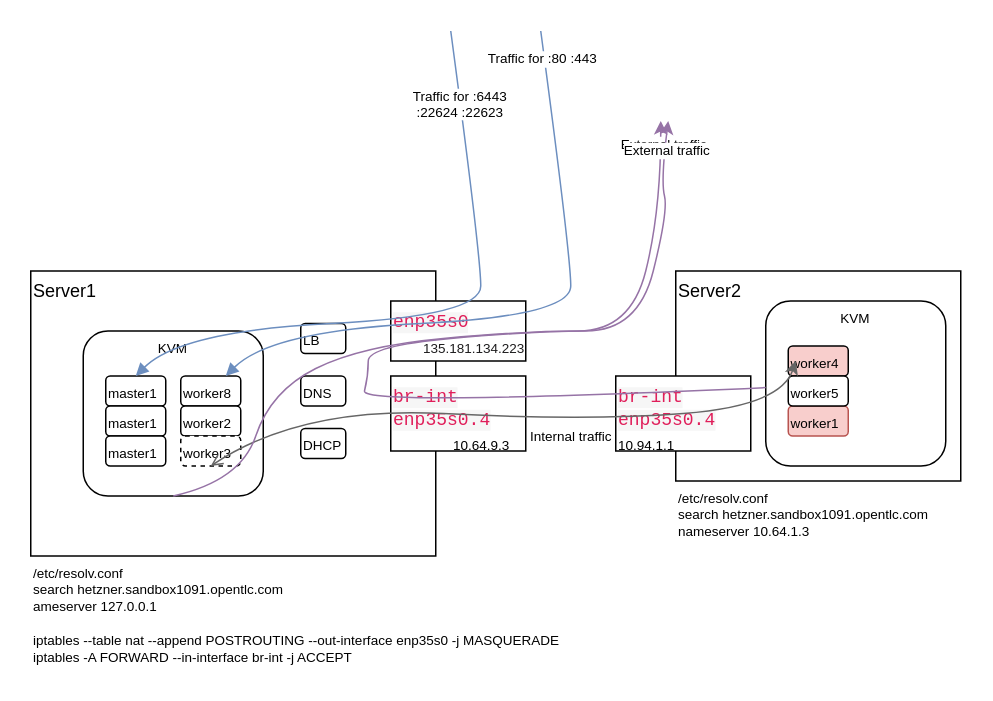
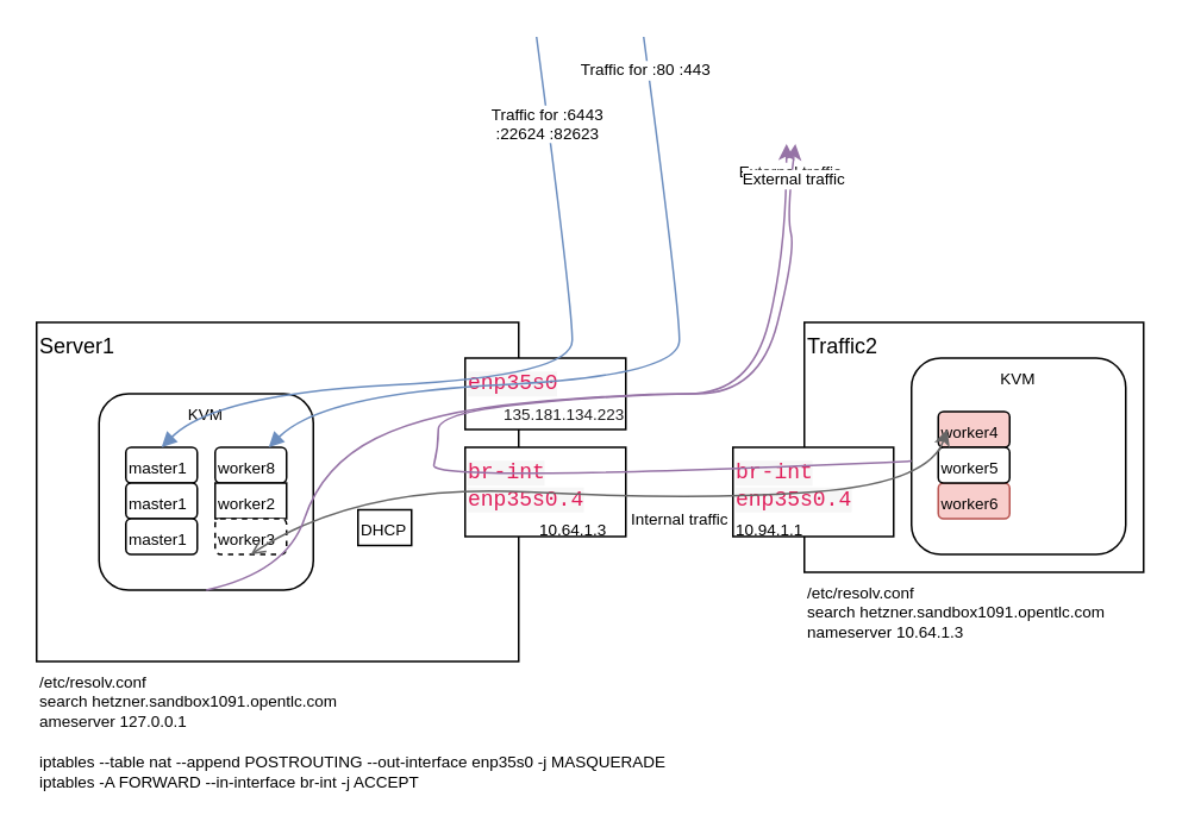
  <mxCell id="0" />
  <mxCell id="1" parent="0" />
  <mxCell id="2" value="Server1" style="rounded=0;whiteSpace=wrap;html=1;align=left;verticalAlign=top;" parent="1" vertex="1"><mxGeometry x="20" y="180" width="270" height="190" as="geometry" /></mxCell>
- <mxCell id="3" value="Server2" style="rounded=0;whiteSpace=wrap;html=1;align=left;verticalAlign=top;" parent="1" vertex="1"><mxGeometry x="450" y="180" width="190" height="140" as="geometry" /></mxCell>
+ <mxCell id="3" value="Traffic2" style="rounded=0;whiteSpace=wrap;html=1;align=left;verticalAlign=top;" parent="1" vertex="1"><mxGeometry x="450" y="180" width="190" height="140" as="geometry" /></mxCell>
  <mxCell id="4" value="&lt;span style=&quot;color: rgb(224 , 30 , 90) ; font-family: &amp;#34;monaco&amp;#34; , &amp;#34;menlo&amp;#34; , &amp;#34;consolas&amp;#34; , &amp;#34;courier new&amp;#34; , monospace ; font-size: 12px ; font-style: normal ; font-weight: 400 ; letter-spacing: normal ; text-align: left ; text-indent: 0px ; text-transform: none ; word-spacing: 0px ; background-color: rgba(29 , 28 , 29 , 0.04) ; display: inline ; float: none&quot;&gt;enp35s0&lt;/span&gt;" style="rounded=0;whiteSpace=wrap;html=1;align=left;verticalAlign=top;" parent="1" vertex="1"><mxGeometry x="260" y="200" width="90" height="40" as="geometry" /></mxCell>
  <mxCell id="5" value="&lt;div&gt;&lt;span style=&quot;color: rgb(224 , 30 , 90) ; font-family: &amp;#34;monaco&amp;#34; , &amp;#34;menlo&amp;#34; , &amp;#34;consolas&amp;#34; , &amp;#34;courier new&amp;#34; , monospace ; font-size: 12px ; font-style: normal ; font-weight: 400 ; letter-spacing: normal ; text-align: left ; text-indent: 0px ; text-transform: none ; word-spacing: 0px ; background-color: rgba(29 , 28 , 29 , 0.04) ; display: inline ; float: none&quot;&gt;br-int&lt;/span&gt;&lt;/div&gt;&lt;div&gt;&lt;span style=&quot;color: rgb(224 , 30 , 90) ; font-family: &amp;#34;monaco&amp;#34; , &amp;#34;menlo&amp;#34; , &amp;#34;consolas&amp;#34; , &amp;#34;courier new&amp;#34; , monospace ; font-size: 12px ; font-style: normal ; font-weight: 400 ; letter-spacing: normal ; text-align: left ; text-indent: 0px ; text-transform: none ; word-spacing: 0px ; background-color: rgba(29 , 28 , 29 , 0.04) ; display: inline ; float: none&quot;&gt;&lt;/span&gt;&lt;span style=&quot;color: rgb(224 , 30 , 90) ; font-family: &amp;#34;monaco&amp;#34; , &amp;#34;menlo&amp;#34; , &amp;#34;consolas&amp;#34; , &amp;#34;courier new&amp;#34; , monospace ; font-size: 12px ; font-style: normal ; font-weight: 400 ; letter-spacing: normal ; text-align: left ; text-indent: 0px ; text-transform: none ; word-spacing: 0px ; background-color: rgba(29 , 28 , 29 , 0.04) ; display: inline ; float: none&quot;&gt;enp35s0.4&lt;/span&gt;&lt;/div&gt;&lt;div&gt;&lt;span style=&quot;color: rgb(224 , 30 , 90) ; font-family: &amp;#34;monaco&amp;#34; , &amp;#34;menlo&amp;#34; , &amp;#34;consolas&amp;#34; , &amp;#34;courier new&amp;#34; , monospace ; font-size: 12px ; font-style: normal ; font-weight: 400 ; letter-spacing: normal ; text-align: left ; text-indent: 0px ; text-transform: none ; word-spacing: 0px ; background-color: rgba(29 , 28 , 29 , 0.04) ; display: inline ; float: none&quot;&gt;&lt;br&gt;&lt;/span&gt;&lt;/div&gt;" style="rounded=0;whiteSpace=wrap;html=1;align=left;verticalAlign=top;" parent="1" vertex="1"><mxGeometry x="260" y="250" width="90" height="50" as="geometry" /></mxCell>
  <mxCell id="6" value="&lt;div&gt;&lt;span style=&quot;color: rgb(224 , 30 , 90) ; font-family: &amp;#34;monaco&amp;#34; , &amp;#34;menlo&amp;#34; , &amp;#34;consolas&amp;#34; , &amp;#34;courier new&amp;#34; , monospace ; font-size: 12px ; font-style: normal ; font-weight: 400 ; letter-spacing: normal ; text-align: left ; text-indent: 0px ; text-transform: none ; word-spacing: 0px ; background-color: rgba(29 , 28 , 29 , 0.04) ; display: inline ; float: none&quot;&gt;br-int&lt;/span&gt;&lt;/div&gt;&lt;div&gt;&lt;span style=&quot;color: rgb(224 , 30 , 90) ; font-family: &amp;#34;monaco&amp;#34; , &amp;#34;menlo&amp;#34; , &amp;#34;consolas&amp;#34; , &amp;#34;courier new&amp;#34; , monospace ; font-size: 12px ; font-style: normal ; font-weight: 400 ; letter-spacing: normal ; text-align: left ; text-indent: 0px ; text-transform: none ; word-spacing: 0px ; background-color: rgba(29 , 28 , 29 , 0.04) ; display: inline ; float: none&quot;&gt;&lt;/span&gt;&lt;span style=&quot;color: rgb(224 , 30 , 90) ; font-family: &amp;#34;monaco&amp;#34; , &amp;#34;menlo&amp;#34; , &amp;#34;consolas&amp;#34; , &amp;#34;courier new&amp;#34; , monospace ; font-size: 12px ; font-style: normal ; font-weight: 400 ; letter-spacing: normal ; text-align: left ; text-indent: 0px ; text-transform: none ; word-spacing: 0px ; background-color: rgba(29 , 28 , 29 , 0.04) ; display: inline ; float: none&quot;&gt;enp35s0.4&lt;/span&gt;&lt;/div&gt;&lt;div&gt;&lt;span style=&quot;color: rgb(224 , 30 , 90) ; font-family: &amp;#34;monaco&amp;#34; , &amp;#34;menlo&amp;#34; , &amp;#34;consolas&amp;#34; , &amp;#34;courier new&amp;#34; , monospace ; font-size: 12px ; font-style: normal ; font-weight: 400 ; letter-spacing: normal ; text-align: left ; text-indent: 0px ; text-transform: none ; word-spacing: 0px ; background-color: rgba(29 , 28 , 29 , 0.04) ; display: inline ; float: none&quot;&gt;&lt;br&gt;&lt;/span&gt;&lt;/div&gt;" style="rounded=0;whiteSpace=wrap;html=1;align=left;verticalAlign=top;" parent="1" vertex="1"><mxGeometry x="410" y="250" width="90" height="50" as="geometry" /></mxCell>
  <mxCell id="7" value="&lt;meta charset=&quot;utf-8&quot; style=&quot;font-size: 9px;&quot;&gt;&lt;span style=&quot;color: rgb(29, 28, 29); font-size: 9px; font-style: normal; font-weight: 400; letter-spacing: normal; text-align: left; text-indent: 0px; text-transform: none; word-spacing: 0px; background-color: rgb(255, 255, 255); display: inline; float: none;&quot;&gt;135.181.134.223&lt;/span&gt;" style="text;whiteSpace=wrap;html=1;fontSize=9;" parent="1" vertex="1"><mxGeometry x="280" y="220" width="70" height="10" as="geometry" /></mxCell>
- <mxCell id="8" value="10.64.9.3" style="text;whiteSpace=wrap;html=1;fontSize=9;" parent="1" vertex="1"><mxGeometry x="300" y="285" width="70" height="10" as="geometry" /></mxCell>
+ <mxCell id="8" value="10.64.1.3" style="text;whiteSpace=wrap;html=1;fontSize=9;" parent="1" vertex="1"><mxGeometry x="300" y="285" width="70" height="10" as="geometry" /></mxCell>
  <mxCell id="9" value="10.94.1.1" style="text;whiteSpace=wrap;html=1;fontSize=9;" parent="1" vertex="1"><mxGeometry x="410" y="285" width="70" height="10" as="geometry" /></mxCell>
- <mxCell id="10" value="DHCP" style="rounded=1;whiteSpace=wrap;html=1;fontSize=9;align=left;verticalAlign=top;" parent="1" vertex="1"><mxGeometry x="200" y="285" width="30" height="20" as="geometry" /></mxCell>
- <mxCell id="11" value="DNS" style="rounded=1;whiteSpace=wrap;html=1;fontSize=9;align=left;verticalAlign=top;" parent="1" vertex="1"><mxGeometry x="200" y="250" width="30" height="20" as="geometry" /></mxCell>
- <mxCell id="12" value="&lt;div&gt;LB&lt;/div&gt;" style="rounded=1;whiteSpace=wrap;html=1;fontSize=9;align=left;verticalAlign=top;" parent="1" vertex="1"><mxGeometry x="200" y="215" width="30" height="20" as="geometry" /></mxCell>
+ <mxCell id="10" value="DHCP" style="whiteSpace=wrap;html=1;fontSize=9;align=left;verticalAlign=top;rounded=0;" parent="1" vertex="1"><mxGeometry x="200" y="285" width="30" height="20" as="geometry" /></mxCell>
  <mxCell id="13" value="KVM" style="rounded=1;whiteSpace=wrap;html=1;fontSize=9;align=center;verticalAlign=top;" parent="1" vertex="1"><mxGeometry x="55" y="220" width="120" height="110" as="geometry" /></mxCell>
  <mxCell id="14" value="master1" style="rounded=1;whiteSpace=wrap;html=1;fontSize=9;align=left;verticalAlign=top;" parent="1" vertex="1"><mxGeometry x="70" y="250" width="40" height="20" as="geometry" /></mxCell>
  <mxCell id="15" value="master1" style="rounded=1;whiteSpace=wrap;html=1;fontSize=9;align=left;verticalAlign=top;" parent="1" vertex="1"><mxGeometry x="70" y="270" width="40" height="20" as="geometry" /></mxCell>
  <mxCell id="16" value="master1" style="rounded=1;whiteSpace=wrap;html=1;fontSize=9;align=left;verticalAlign=top;" parent="1" vertex="1"><mxGeometry x="70" y="290" width="40" height="20" as="geometry" /></mxCell>
  <mxCell id="17" value="worker8" style="rounded=1;whiteSpace=wrap;html=1;fontSize=9;align=left;verticalAlign=top;" parent="1" vertex="1"><mxGeometry x="120" y="250" width="40" height="20" as="geometry" /></mxCell>
- <mxCell id="18" value="worker2" style="rounded=1;whiteSpace=wrap;html=1;fontSize=9;align=left;verticalAlign=top;" parent="1" vertex="1"><mxGeometry x="120" y="270" width="40" height="20" as="geometry" /></mxCell>
+ <mxCell id="18" value="worker2" style="whiteSpace=wrap;html=1;fontSize=9;align=left;verticalAlign=top;rounded=0;" parent="1" vertex="1"><mxGeometry x="120" y="270" width="40" height="20" as="geometry" /></mxCell>
  <mxCell id="19" value="worker3" style="rounded=1;whiteSpace=wrap;html=1;fontSize=9;align=left;verticalAlign=top;dashed=1;" parent="1" vertex="1"><mxGeometry x="120" y="290" width="40" height="20" as="geometry" /></mxCell>
  <mxCell id="20" value="KVM" style="rounded=1;whiteSpace=wrap;html=1;fontSize=9;align=center;verticalAlign=top;" parent="1" vertex="1"><mxGeometry x="510" y="200" width="120" height="110" as="geometry" /></mxCell>
  <mxCell id="21" value="worker4" style="rounded=1;whiteSpace=wrap;html=1;fontSize=9;align=left;verticalAlign=top;fillColor=#f8cecc;" parent="1" vertex="1"><mxGeometry x="525" y="230" width="40" height="20" as="geometry" /></mxCell>
- <mxCell id="22" value="worker1" style="rounded=1;whiteSpace=wrap;html=1;fontSize=9;align=left;verticalAlign=top;fillColor=#f8cecc;strokeColor=#b85450;" parent="1" vertex="1"><mxGeometry x="525" y="270" width="40" height="20" as="geometry" /></mxCell>
+ <mxCell id="22" value="worker6" style="rounded=1;whiteSpace=wrap;html=1;fontSize=9;align=left;verticalAlign=top;fillColor=#f8cecc;strokeColor=#b85450;" parent="1" vertex="1"><mxGeometry x="525" y="270" width="40" height="20" as="geometry" /></mxCell>
  <mxCell id="23" value="worker5" style="rounded=1;whiteSpace=wrap;html=1;fontSize=9;align=left;verticalAlign=top;" parent="1" vertex="1"><mxGeometry x="525" y="250" width="40" height="20" as="geometry" /></mxCell>
  <mxCell id="24" value="/etc/resolv.conf&#10;search hetzner.sandbox1091.opentlc.com&#10;ameserver 127.0.0.1" style="text;whiteSpace=wrap;html=1;fontSize=9;" parent="1" vertex="1"><mxGeometry x="20" y="370" width="190" height="50" as="geometry" /></mxCell>
  <mxCell id="25" value="/etc/resolv.conf&lt;br&gt;search hetzner.sandbox1091.opentlc.com&lt;br&gt;nameserver 10.64.1.3" style="text;whiteSpace=wrap;html=1;fontSize=9;" parent="1" vertex="1"><mxGeometry x="450" y="320" width="190" height="60" as="geometry" /></mxCell>
  <mxCell id="26" value="" style="curved=1;endArrow=none;html=1;fontSize=9;exitX=0.75;exitY=0;exitDx=0;exitDy=0;startArrow=block;startFill=1;endFill=0;fillColor=#dae8fc;strokeColor=#6c8ebf;" parent="1" source="17" edge="1"><mxGeometry width="50" height="50" relative="1" as="geometry"><mxPoint x="520" y="380" as="sourcePoint" /><mxPoint x="360" y="20" as="targetPoint" /><Array as="points"><mxPoint x="180" y="220" /><mxPoint x="380" y="210" /><mxPoint x="380" y="170" /></Array></mxGeometry></mxCell>
  <mxCell id="27" value="Traffic for :80 :443" style="edgeLabel;html=1;align=center;verticalAlign=middle;resizable=0;points=[];fontSize=9;" parent="26" vertex="1" connectable="0"><mxGeometry x="0.918" y="2" relative="1" as="geometry"><mxPoint as="offset" /></mxGeometry></mxCell>
  <mxCell id="28" value="" style="curved=1;endArrow=none;html=1;fontSize=9;exitX=0.75;exitY=0;exitDx=0;exitDy=0;startArrow=block;startFill=1;endFill=0;fillColor=#dae8fc;strokeColor=#6c8ebf;" parent="1" edge="1"><mxGeometry width="50" height="50" relative="1" as="geometry"><mxPoint x="90" y="250" as="sourcePoint" /><mxPoint x="300" y="20" as="targetPoint" /><Array as="points"><mxPoint x="120" y="220" /><mxPoint x="320" y="210" /><mxPoint x="320" y="170" /></Array></mxGeometry></mxCell>
- <mxCell id="29" value="&lt;div&gt;Traffic for :6443 &lt;br&gt;&lt;/div&gt;&lt;div&gt;:22624 :22623&lt;/div&gt;" style="edgeLabel;html=1;align=center;verticalAlign=middle;resizable=0;points=[];fontSize=9;" parent="1" vertex="1" connectable="0"><mxGeometry x="370.397" y="48.11" as="geometry"><mxPoint x="-65" y="20" as="offset" /></mxGeometry></mxCell>
+ <mxCell id="29" value="&lt;div&gt;Traffic for :6443 &lt;br&gt;&lt;/div&gt;&lt;div&gt;:22624 :82623&lt;/div&gt;" style="edgeLabel;html=1;align=center;verticalAlign=middle;resizable=0;points=[];fontSize=9;" parent="1" vertex="1" connectable="0"><mxGeometry x="370.397" y="48.11" as="geometry"><mxPoint x="-65" y="20" as="offset" /></mxGeometry></mxCell>
  <mxCell id="30" value="" style="curved=1;endArrow=classic;html=1;fontSize=9;exitX=0.5;exitY=1;exitDx=0;exitDy=0;startArrow=open;startFill=0;fillColor=#f5f5f5;strokeColor=#666666;" parent="1" source="19" edge="1"><mxGeometry width="50" height="50" relative="1" as="geometry"><mxPoint x="520" y="380" as="sourcePoint" /><mxPoint x="530" y="240" as="targetPoint" /><Array as="points"><mxPoint x="200" y="270" /><mxPoint x="390" y="280" /><mxPoint x="520" y="270" /></Array></mxGeometry></mxCell>
  <mxCell id="31" value="Internal traffic" style="edgeLabel;html=1;align=center;verticalAlign=middle;resizable=0;points=[];fontSize=9;" parent="30" vertex="1" connectable="0"><mxGeometry x="0.175" relative="1" as="geometry"><mxPoint x="3" y="11" as="offset" /></mxGeometry></mxCell>
  <mxCell id="32" value="" style="curved=1;endArrow=classic;html=1;fontSize=9;exitX=0.5;exitY=1;exitDx=0;exitDy=0;fillColor=#e1d5e7;strokeColor=#9673a6;" parent="1" source="13" edge="1"><mxGeometry width="50" height="50" relative="1" as="geometry"><mxPoint x="520" y="360" as="sourcePoint" /><mxPoint x="440" y="80" as="targetPoint" /><Array as="points"><mxPoint x="160" y="320" /><mxPoint x="180" y="260" /><mxPoint x="240" y="230" /><mxPoint x="350" y="220" /><mxPoint x="420" y="220" /><mxPoint x="440" y="140" /></Array></mxGeometry></mxCell>
  <mxCell id="33" value="External traffic" style="edgeLabel;html=1;align=center;verticalAlign=middle;resizable=0;points=[];fontSize=9;" parent="32" vertex="1" connectable="0"><mxGeometry x="0.938" y="-1" relative="1" as="geometry"><mxPoint as="offset" /></mxGeometry></mxCell>
  <mxCell id="34" value="" style="curved=1;endArrow=classic;html=1;fontSize=9;fillColor=#e1d5e7;strokeColor=#9673a6;" parent="1" source="20" edge="1"><mxGeometry width="50" height="50" relative="1" as="geometry"><mxPoint x="120" y="330" as="sourcePoint" /><mxPoint x="445" y="80" as="targetPoint" /><Array as="points"><mxPoint x="240" y="270" /><mxPoint x="245" y="250" /><mxPoint x="245" y="230" /><mxPoint x="355" y="220" /><mxPoint x="425" y="220" /><mxPoint x="445" y="140" /><mxPoint x="440" y="120" /></Array></mxGeometry></mxCell>
  <mxCell id="35" value="External traffic" style="edgeLabel;html=1;align=center;verticalAlign=middle;resizable=0;points=[];fontSize=9;" parent="34" vertex="1" connectable="0"><mxGeometry x="0.938" y="-1" relative="1" as="geometry"><mxPoint as="offset" /></mxGeometry></mxCell>
  <mxCell id="36" value="iptables --table nat --append POSTROUTING --out-interface enp35s0 -j MASQUERADE&#10;iptables -A FORWARD --in-interface br-int -j ACCEPT" style="text;whiteSpace=wrap;html=1;fontSize=9;" parent="1" vertex="1"><mxGeometry x="20" y="415" width="360" height="30" as="geometry" /></mxCell>
